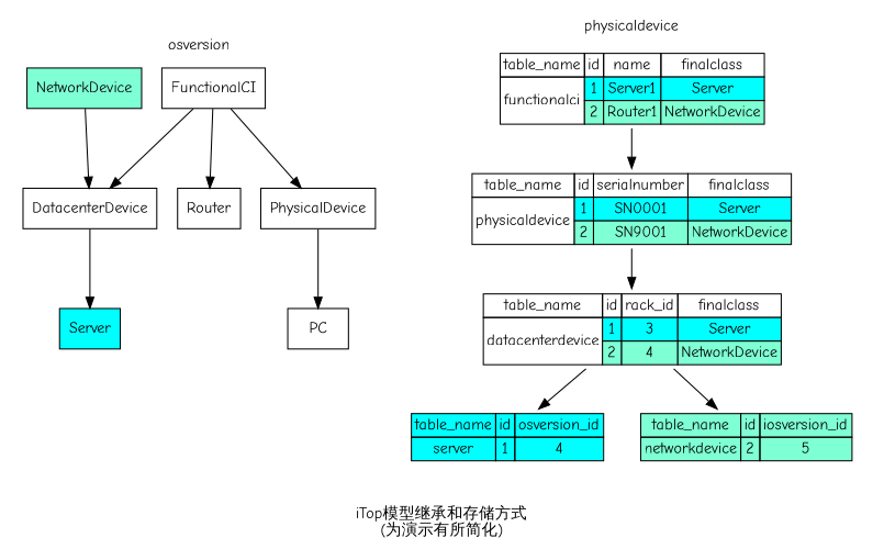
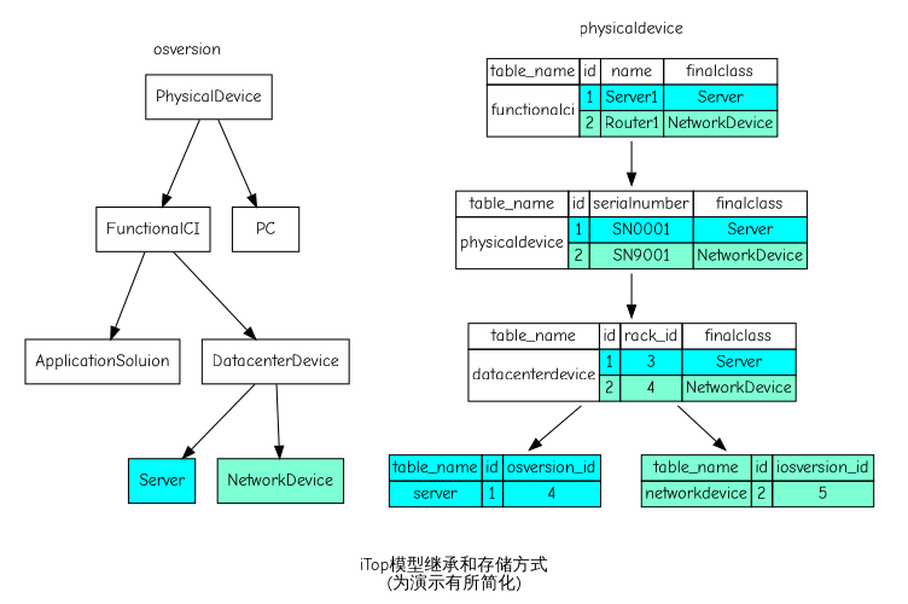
  digraph {
    fontname="Comic Neue"
    label="\niTop模型继承和存储方式\n(为演示有所简化)"
    node [fontname="Comic Neue" shape=record]
    edge [fontname="Comic Neue"]
    n1 [label=FunctionalCI]
-   n2 [label=Router]
+   n2 [label=ApplicationSoluion]
    n3 [label=PhysicalDevice]
    n4 [label=PC]
    n5 [label=DatacenterDevice]
    n6 [fillcolor=cyan label=Server style=filled]
    n7 [fillcolor=aquamarine label=NetworkDevice style=filled]
    n8 [label=<<table border="0" cellborder="1" cellspacing="0"> 			<tr> 				<td>table_name</td><td>id</td><td>name</td><td>finalclass</td> 			</tr> 			<tr> 				<td ROWSPAN="2">functionalci</td><td bgcolor="cyan">1</td><td bgcolor="cyan">Server1</td><td  bgcolor="cyan">Server</td> 			</tr> 			<tr> 				<td bgcolor="aquamarine">2</td><td bgcolor="aquamarine">Router1</td><td bgcolor="aquamarine">NetworkDevice</td> 			</tr> 		</table>> shape=none]
    n9 [label=<<table border="0" cellborder="1" cellspacing="0"> 			<tr> 				<td>table_name</td><td>id</td><td>serialnumber</td><td>finalclass</td> 			</tr> 			<tr> 				<td ROWSPAN="2">physicaldevice</td><td bgcolor="cyan">1</td><td bgcolor="cyan">SN0001</td><td  bgcolor="cyan">Server</td> 			</tr> 			<tr> 				<td bgcolor="aquamarine">2</td><td bgcolor="aquamarine">SN9001</td><td bgcolor="aquamarine">NetworkDevice</td> 			</tr> 		</table>> shape=none]
    n10 [label=<<table border="0" cellborder="1" cellspacing="0"> 			<tr> 				<td>table_name</td><td>id</td><td>rack_id</td><td>finalclass</td> 			</tr> 			<tr> 				<td ROWSPAN="2">datacenterdevice</td><td bgcolor="cyan">1</td><td bgcolor="cyan">3</td><td  bgcolor="cyan">Server</td> 			</tr> 			<tr> 				<td bgcolor="aquamarine">2</td><td bgcolor="aquamarine">4</td><td bgcolor="aquamarine">NetworkDevice</td> 			</tr> 		</table>> shape=none]
    n11 [label=<<table border="0" bgcolor="cyan" cellborder="1" cellspacing="0"> 			<tr> 				<td>table_name</td><td>id</td><td>osversion_id</td> 			</tr> 			<tr> 				<td ROWSPAN="2">server</td><td>1</td><td>4</td> 			</tr> 		</table>> shape=none]
    n12 [label=<<table bgcolor="aquamarine" border="0" cellborder="1" cellspacing="0"> 			<tr> 				<td>table_name</td><td>id</td><td>iosversion_id</td> 			</tr> 			<tr> 				<td ROWSPAN="2">networkdevice</td><td>2</td><td>5</td> 			</tr> 		</table>> shape=none]
    subgraph cluster_1 {
      color=white
      label=osversion
      n1
      n2
      n3
      n4
      n5
      n6
      n7
    }
    subgraph cluster_2 {
      color=white
      label=physicaldevice
      n8
      n9
      n10
      n11
      n12
    }
    n1 -> n2
-   n1 -> n3
+   n3 -> n1
    n1 -> n5
    n3 -> n4
    n5 -> n6
-   n7 -> n5
+   n5 -> n7
    n8 -> n9
    n9 -> n10
    n10 -> n11
    n10 -> n12
  }
